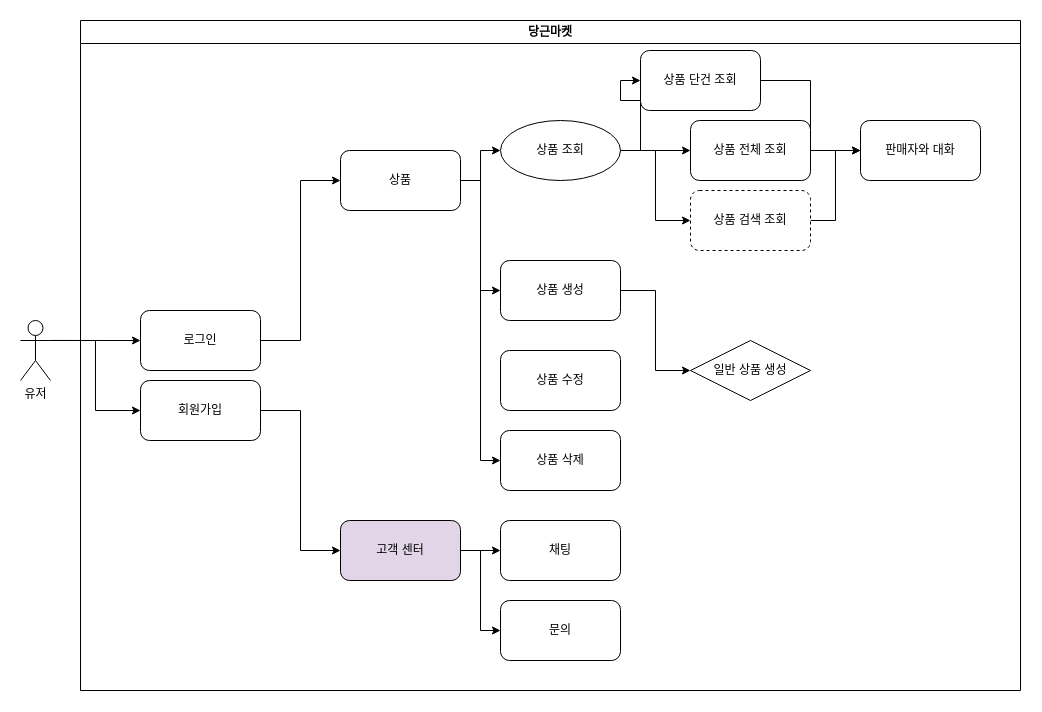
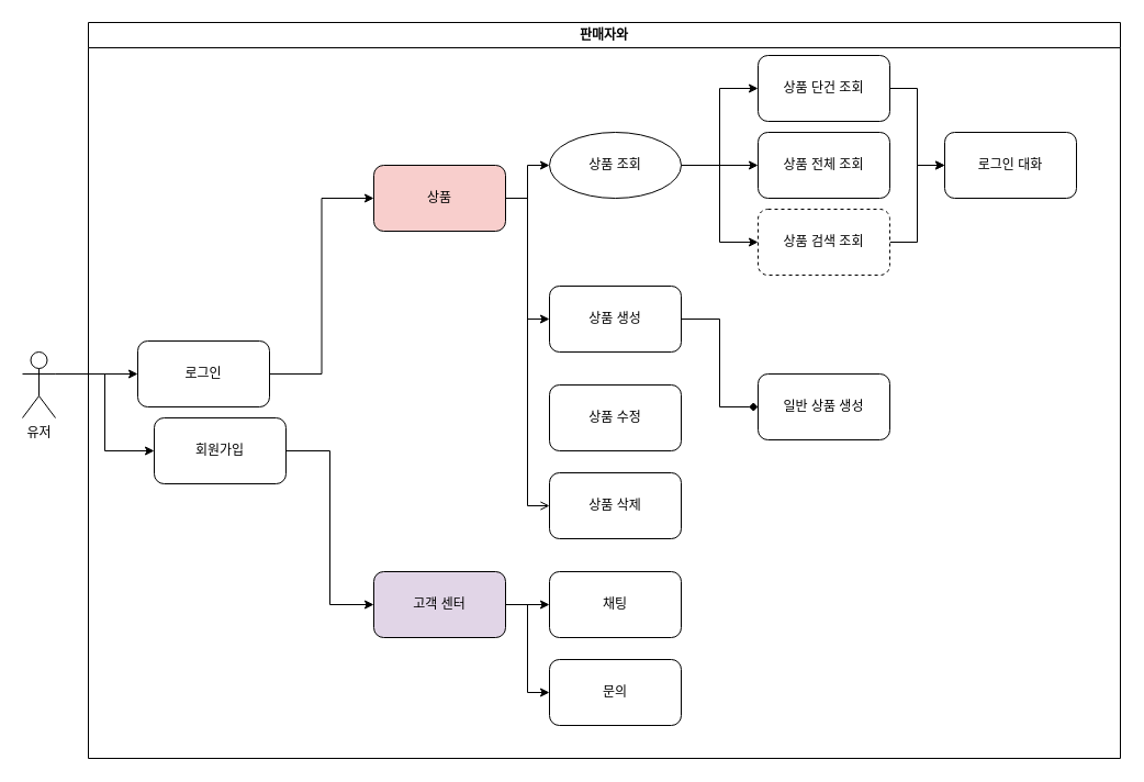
  <mxCell id="0" />
  <mxCell id="1" parent="0" />
  <mxCell id="2" style="edgeStyle=orthogonalEdgeStyle;rounded=0;orthogonalLoop=1;jettySize=auto;html=1;exitX=1;exitY=0.333;exitDx=0;exitDy=0;exitPerimeter=0;entryX=0;entryY=0.5;entryDx=0;entryDy=0;" edge="1" parent="1" source="4" target="30"><mxGeometry relative="1" as="geometry" /></mxCell>
  <mxCell id="3" style="edgeStyle=orthogonalEdgeStyle;rounded=0;orthogonalLoop=1;jettySize=auto;html=1;exitX=1;exitY=0.333;exitDx=0;exitDy=0;exitPerimeter=0;entryX=0;entryY=0.5;entryDx=0;entryDy=0;" edge="1" parent="1" source="4" target="31"><mxGeometry relative="1" as="geometry" /></mxCell>
  <mxCell id="4" value="유저" style="shape=umlActor;verticalLabelPosition=bottom;verticalAlign=top;html=1;outlineConnect=0;" vertex="1" parent="1"><mxGeometry x="20" y="320" width="30" height="60" as="geometry" /></mxCell>
- <mxCell id="5" value="당근마켓" style="swimlane;whiteSpace=wrap;html=1;" vertex="1" parent="1"><mxGeometry y="20" width="940" height="670" as="geometry" x="80" /></mxCell>
+ <mxCell id="5" value="판매자와" style="swimlane;whiteSpace=wrap;html=1;" vertex="1" parent="1"><mxGeometry y="20" width="940" height="670" as="geometry" x="80" /></mxCell>
  <mxCell id="6" style="edgeStyle=orthogonalEdgeStyle;rounded=0;orthogonalLoop=1;jettySize=auto;html=1;exitX=1;exitY=0.5;exitDx=0;exitDy=0;entryX=0;entryY=0.5;entryDx=0;entryDy=0;" edge="1" parent="5" source="9" target="13"><mxGeometry relative="1" as="geometry" /></mxCell>
  <mxCell id="7" style="edgeStyle=orthogonalEdgeStyle;rounded=0;orthogonalLoop=1;jettySize=auto;html=1;exitX=1;exitY=0.5;exitDx=0;exitDy=0;entryX=0;entryY=0.5;entryDx=0;entryDy=0;" edge="1" parent="5" source="9" target="15"><mxGeometry relative="1" as="geometry" /></mxCell>
- <mxCell id="8" style="edgeStyle=orthogonalEdgeStyle;rounded=0;orthogonalLoop=1;jettySize=auto;html=1;exitX=1;exitY=0.5;exitDx=0;exitDy=0;entryX=0;entryY=0.5;entryDx=0;entryDy=0;" edge="1" parent="5" source="9" target="17"><mxGeometry relative="1" as="geometry" /></mxCell>
- <mxCell id="9" value="상품" style="rounded=1;whiteSpace=wrap;html=1;" vertex="1" parent="5"><mxGeometry x="260" y="130" width="120" height="60" as="geometry" /></mxCell>
+ <mxCell id="8" style="edgeStyle=orthogonalEdgeStyle;rounded=0;orthogonalLoop=1;jettySize=auto;html=1;exitX=1;exitY=0.5;exitDx=0;exitDy=0;entryX=0;entryY=0.5;entryDx=0;entryDy=0;endArrow=open;" edge="1" parent="5" source="9" target="17"><mxGeometry relative="1" as="geometry" /></mxCell>
+ <mxCell id="9" value="상품" style="rounded=1;whiteSpace=wrap;html=1;fillColor=#f8cecc;" vertex="1" parent="5"><mxGeometry x="260" y="130" width="120" height="60" as="geometry" /></mxCell>
  <mxCell id="10" style="edgeStyle=orthogonalEdgeStyle;rounded=0;orthogonalLoop=1;jettySize=auto;html=1;exitX=1;exitY=0.5;exitDx=0;exitDy=0;entryX=0;entryY=0.5;entryDx=0;entryDy=0;" edge="1" parent="5" source="13" target="20"><mxGeometry relative="1" as="geometry" /></mxCell>
  <mxCell id="11" style="edgeStyle=orthogonalEdgeStyle;rounded=0;orthogonalLoop=1;jettySize=auto;html=1;exitX=1;exitY=0.5;exitDx=0;exitDy=0;entryX=0;entryY=0.5;entryDx=0;entryDy=0;" edge="1" parent="5" source="13" target="19"><mxGeometry relative="1" as="geometry" /></mxCell>
  <mxCell id="12" style="edgeStyle=orthogonalEdgeStyle;rounded=0;orthogonalLoop=1;jettySize=auto;html=1;exitX=1;exitY=0.5;exitDx=0;exitDy=0;entryX=0;entryY=0.5;entryDx=0;entryDy=0;" edge="1" parent="5" source="13" target="22"><mxGeometry relative="1" as="geometry" /></mxCell>
  <mxCell id="13" value="상품 조회" style="ellipse;whiteSpace=wrap;html=1;" vertex="1" parent="5"><mxGeometry x="420" y="100" width="120" height="60" as="geometry" /></mxCell>
- <mxCell id="14" style="edgeStyle=orthogonalEdgeStyle;rounded=0;orthogonalLoop=1;jettySize=auto;html=1;exitX=1;exitY=0.5;exitDx=0;exitDy=0;entryX=0;entryY=0.5;entryDx=0;entryDy=0;" edge="1" parent="5" source="15" target="29"><mxGeometry relative="1" as="geometry" /></mxCell>
+ <mxCell id="14" style="edgeStyle=orthogonalEdgeStyle;rounded=0;orthogonalLoop=1;jettySize=auto;html=1;exitX=1;exitY=0.5;exitDx=0;exitDy=0;entryX=0;entryY=0.5;entryDx=0;entryDy=0;endArrow=diamond;" edge="1" parent="5" source="15" target="29"><mxGeometry relative="1" as="geometry" /></mxCell>
  <mxCell id="15" value="상품 생성" style="rounded=1;whiteSpace=wrap;html=1;" vertex="1" parent="5"><mxGeometry x="420" y="240" width="120" height="60" as="geometry" /></mxCell>
  <mxCell id="16" value="상품 수정" style="rounded=1;whiteSpace=wrap;html=1;" vertex="1" parent="5"><mxGeometry x="420" y="330" width="120" height="60" as="geometry" /></mxCell>
  <mxCell id="17" value="상품 삭제" style="rounded=1;whiteSpace=wrap;html=1;" vertex="1" parent="5"><mxGeometry x="420" y="410" width="120" height="60" as="geometry" /></mxCell>
  <mxCell id="18" style="edgeStyle=orthogonalEdgeStyle;rounded=0;orthogonalLoop=1;jettySize=auto;html=1;exitX=1;exitY=0.5;exitDx=0;exitDy=0;entryX=0;entryY=0.5;entryDx=0;entryDy=0;" edge="1" parent="5" source="19" target="23"><mxGeometry relative="1" as="geometry" /></mxCell>
- <mxCell id="19" value="상품 단건 조회" style="rounded=1;whiteSpace=wrap;html=1;" vertex="1" parent="5"><mxGeometry x="560" y="30" width="120" height="60" as="geometry" /></mxCell>
+ <mxCell id="19" value="상품 단건 조회" style="rounded=1;whiteSpace=wrap;html=1;" vertex="1" parent="5"><mxGeometry x="610" y="30" width="120" height="60" as="geometry" /></mxCell>
  <mxCell id="20" value="상품 전체 조회" style="rounded=1;whiteSpace=wrap;html=1;" vertex="1" parent="5"><mxGeometry x="610" y="100" width="120" height="60" as="geometry" /></mxCell>
  <mxCell id="21" style="edgeStyle=orthogonalEdgeStyle;rounded=0;orthogonalLoop=1;jettySize=auto;html=1;exitX=1;exitY=0.5;exitDx=0;exitDy=0;entryX=0;entryY=0.5;entryDx=0;entryDy=0;" edge="1" parent="5" source="22" target="23"><mxGeometry relative="1" as="geometry" /></mxCell>
  <mxCell id="22" value="상품 검색 조회" style="rounded=1;whiteSpace=wrap;html=1;dashed=1;" vertex="1" parent="5"><mxGeometry x="610" y="170" width="120" height="60" as="geometry" /></mxCell>
- <mxCell id="23" value="판매자와 대화" style="rounded=1;whiteSpace=wrap;html=1;" vertex="1" parent="5"><mxGeometry x="780" y="100" width="120" height="60" as="geometry" /></mxCell>
+ <mxCell id="23" value="로그인 대화" style="rounded=1;whiteSpace=wrap;html=1;" vertex="1" parent="5"><mxGeometry x="780" y="100" width="120" height="60" as="geometry" /></mxCell>
  <mxCell id="24" style="edgeStyle=orthogonalEdgeStyle;rounded=0;orthogonalLoop=1;jettySize=auto;html=1;exitX=1;exitY=0.5;exitDx=0;exitDy=0;entryX=0;entryY=0.5;entryDx=0;entryDy=0;" edge="1" parent="5" source="26" target="27"><mxGeometry relative="1" as="geometry" /></mxCell>
  <mxCell id="25" style="edgeStyle=orthogonalEdgeStyle;rounded=0;orthogonalLoop=1;jettySize=auto;html=1;exitX=1;exitY=0.5;exitDx=0;exitDy=0;entryX=0;entryY=0.5;entryDx=0;entryDy=0;" edge="1" parent="5" source="26" target="28"><mxGeometry relative="1" as="geometry" /></mxCell>
  <mxCell id="26" value="고객 센터" style="rounded=1;whiteSpace=wrap;html=1;fillColor=#e1d5e7;" vertex="1" parent="5"><mxGeometry x="260" y="500" width="120" height="60" as="geometry" /></mxCell>
  <mxCell id="27" value="채팅" style="rounded=1;whiteSpace=wrap;html=1;" vertex="1" parent="5"><mxGeometry x="420" y="500" width="120" height="60" as="geometry" /></mxCell>
  <mxCell id="28" value="문의" style="rounded=1;whiteSpace=wrap;html=1;" vertex="1" parent="5"><mxGeometry x="420" y="580" width="120" height="60" as="geometry" /></mxCell>
- <mxCell id="29" value="일반 상품 생성" style="rhombus;whiteSpace=wrap;html=1;" vertex="1" parent="5"><mxGeometry x="610" y="320" width="120" height="60" as="geometry" /></mxCell>
- <mxCell id="30" value="로그인" style="rounded=1;whiteSpace=wrap;html=1;" vertex="1" parent="5"><mxGeometry x="60" y="290" width="120" height="60" as="geometry" /></mxCell>
+ <mxCell id="29" value="일반 상품 생성" style="rounded=1;whiteSpace=wrap;html=1;" vertex="1" parent="5"><mxGeometry x="610" y="320" width="120" height="60" as="geometry" /></mxCell>
+ <mxCell id="30" value="로그인" style="rounded=1;whiteSpace=wrap;html=1;" vertex="1" parent="5"><mxGeometry x="45" y="290" width="120" height="60" as="geometry" /></mxCell>
  <mxCell id="31" value="회원가입" style="rounded=1;whiteSpace=wrap;html=1;" vertex="1" parent="5"><mxGeometry x="60" y="360" width="120" height="60" as="geometry" /></mxCell>
  <mxCell id="32" style="edgeStyle=orthogonalEdgeStyle;rounded=0;orthogonalLoop=1;jettySize=auto;html=1;exitX=1;exitY=0.5;exitDx=0;exitDy=0;entryX=0;entryY=0.5;entryDx=0;entryDy=0;" edge="1" parent="5" source="30" target="9"><mxGeometry relative="1" as="geometry" /></mxCell>
  <mxCell id="33" style="edgeStyle=orthogonalEdgeStyle;rounded=0;orthogonalLoop=1;jettySize=auto;html=1;exitX=1;exitY=0.5;exitDx=0;exitDy=0;entryX=0;entryY=0.5;entryDx=0;entryDy=0;" edge="1" parent="5" source="31" target="26"><mxGeometry relative="1" as="geometry" /></mxCell>
